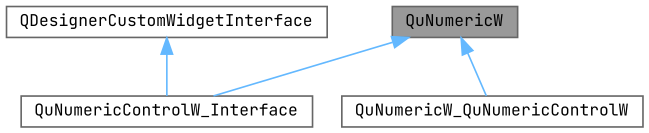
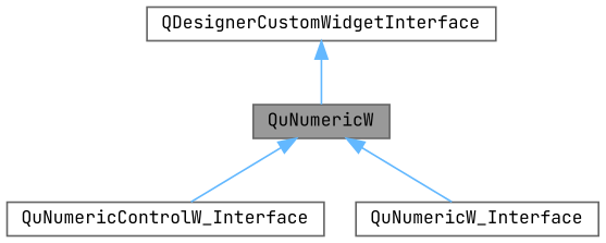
  digraph {
    fontname="JetBrains Mono"
    node [color=gray40 fillcolor=white fontname="JetBrains Mono" fontsize=10 shape=box style=filled]
    edge [color=steelblue1 dir=back fontname="JetBrains Mono" fontsize=10 labelfontname=Helvetica labelfontsize=10 style=solid]
    n1 [fillcolor=grey60 fontcolor=black height=0.2 label=QuNumericW width=0.4]
    n2 [height=0.2 label=QuNumericControlW_Interface width=0.4]
-   n3 [height=0.2 label=QuNumericW_QuNumericControlW width=0.4]
+   n3 [height=0.2 label=QuNumericW_Interface width=0.4]
    n4 [height=0.2 label=QDesignerCustomWidgetInterface width=0.4]
    n1 -> n2
    n1 -> n3
-   n4 -> n2
+   n4 -> n1
  }
